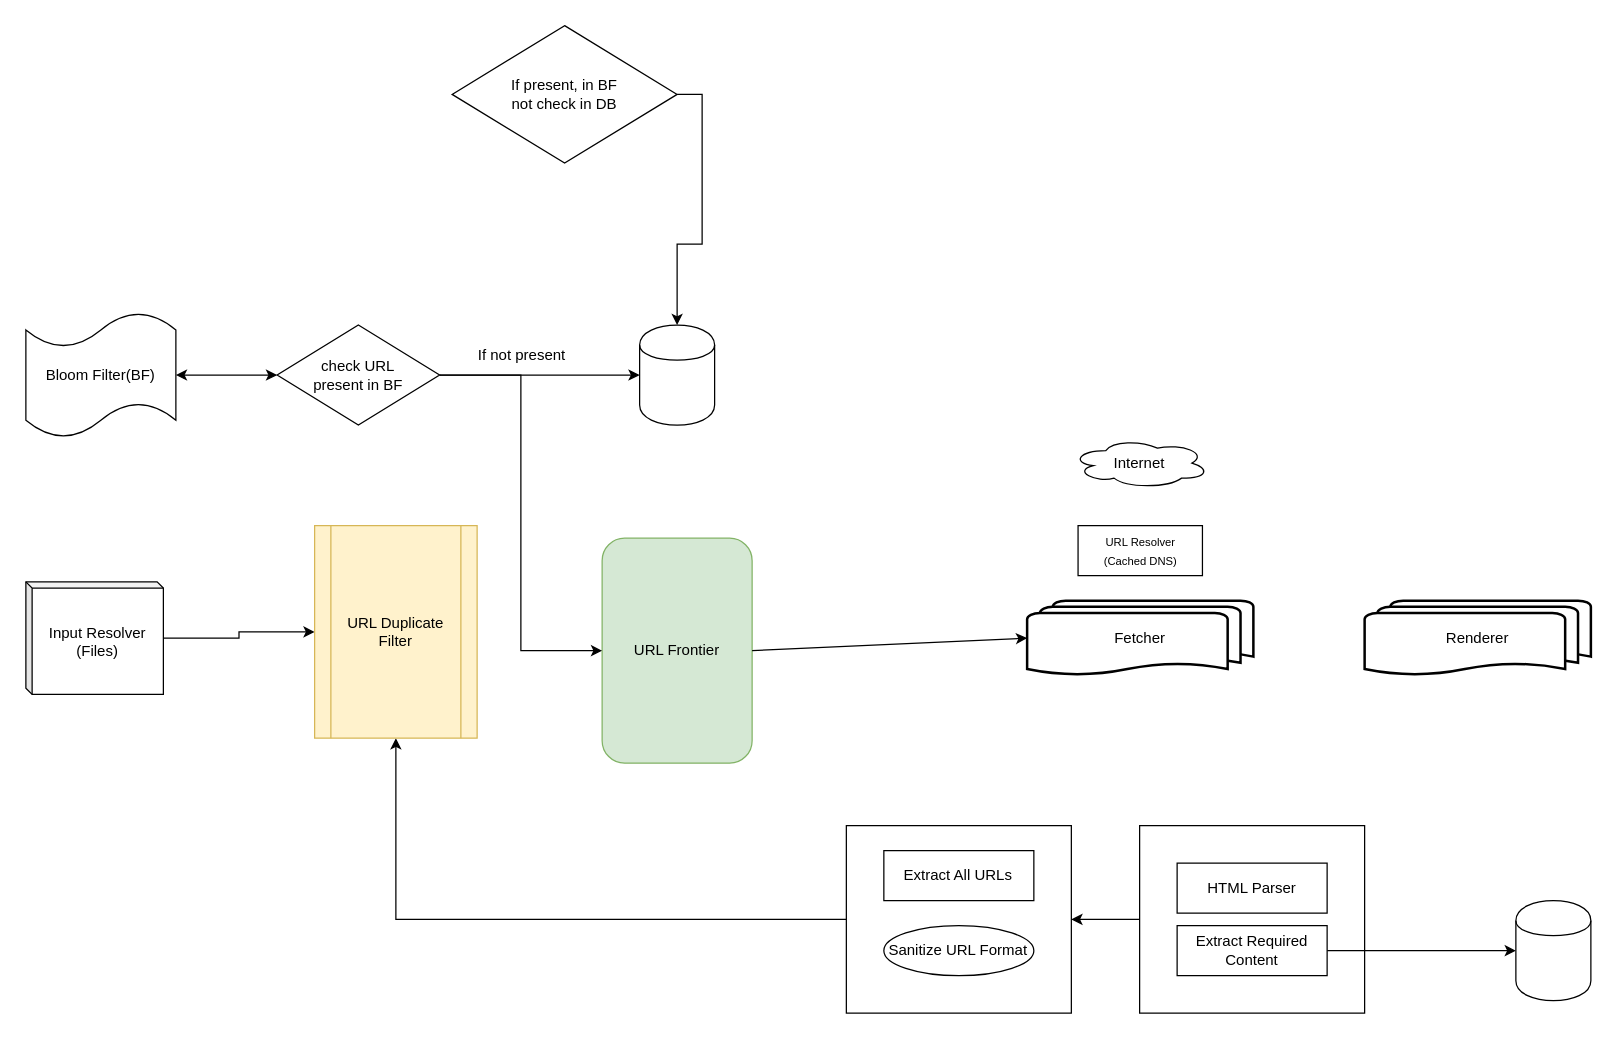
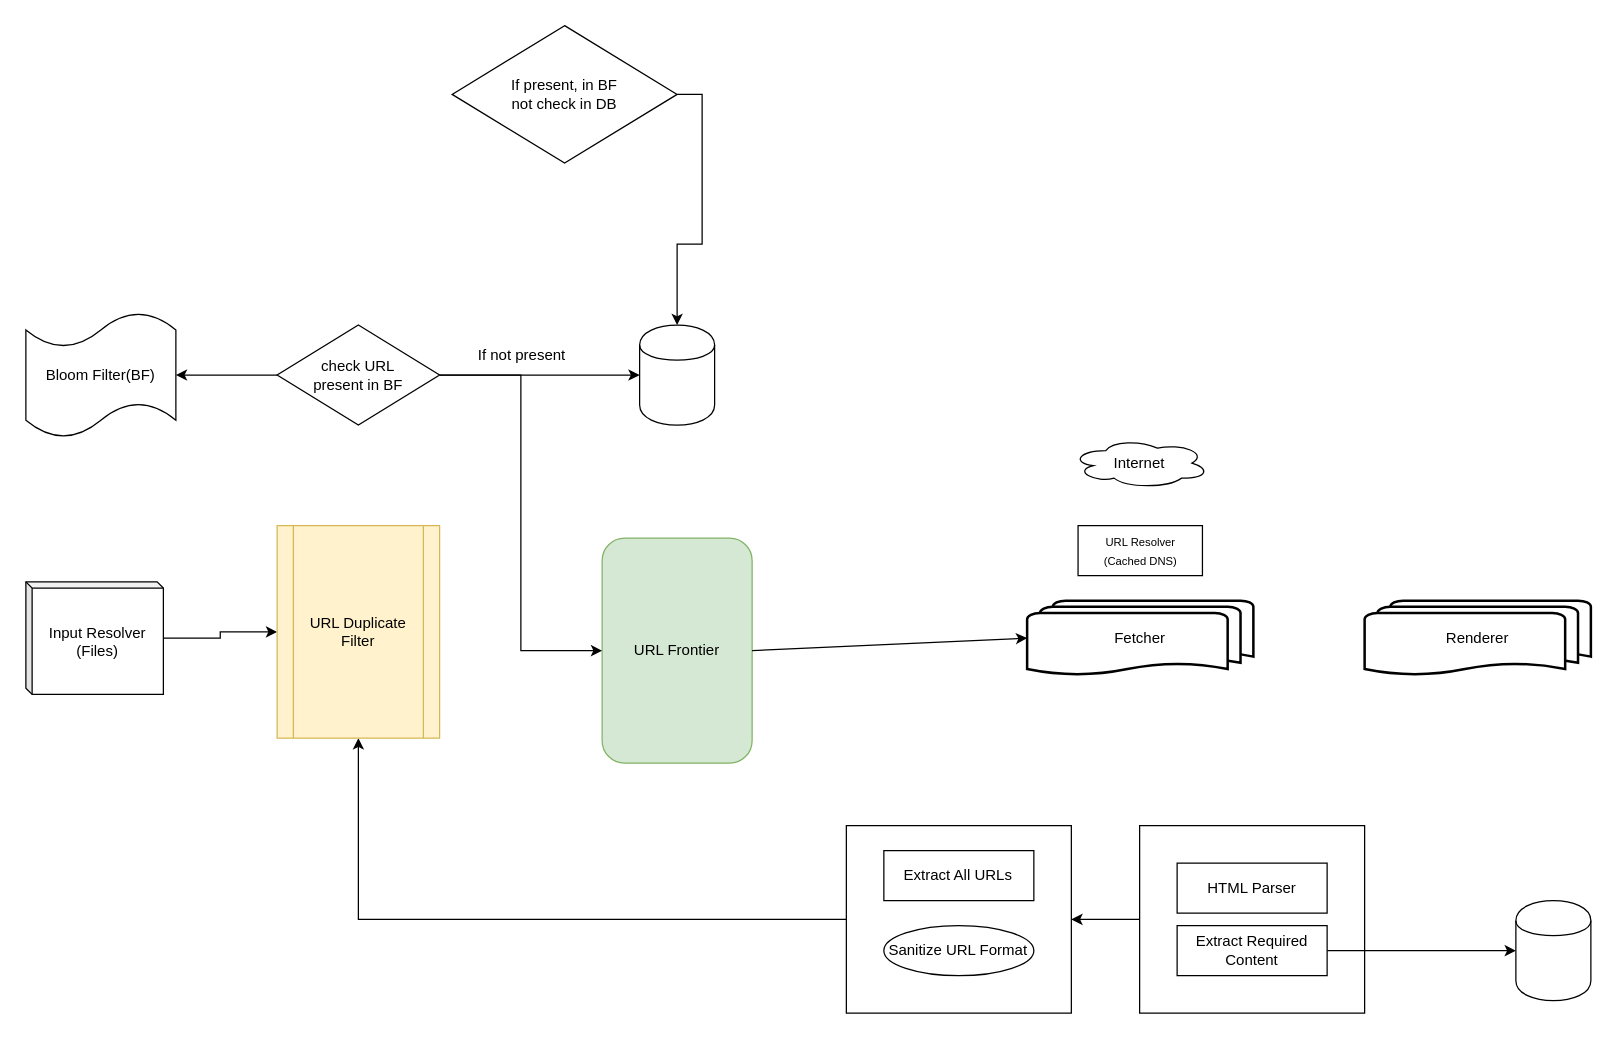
  <mxCell id="0" />
  <mxCell id="1" parent="0" />
  <mxCell id="2" style="edgeStyle=orthogonalEdgeStyle;rounded=0;orthogonalLoop=1;jettySize=auto;html=1;exitX=0;exitY=0.5;exitDx=0;exitDy=0;entryX=0.5;entryY=1;entryDx=0;entryDy=0;" edge="1" parent="1" source="3" target="19"><mxGeometry relative="1" as="geometry" /></mxCell>
  <mxCell id="3" value="" style="rounded=0;whiteSpace=wrap;html=1;" vertex="1" parent="1"><mxGeometry x="676.38" y="660" width="180" height="150" as="geometry" /></mxCell>
  <mxCell id="4" value="URL Frontier" style="rounded=1;whiteSpace=wrap;html=1;fontSize=12;glass=0;strokeWidth=1;shadow=0;fillColor=#d5e8d4;strokeColor=#82b366;" parent="1" vertex="1"><mxGeometry x="481" y="430" width="120" height="180" as="geometry" /></mxCell>
  <mxCell id="5" value="&lt;span style=&quot;white-space: normal&quot;&gt;Fetcher&lt;/span&gt;" style="strokeWidth=2;html=1;shape=mxgraph.flowchart.multi-document;whiteSpace=wrap;align=center;" vertex="1" parent="1"><mxGeometry x="821" y="480" width="181" height="60" as="geometry" /></mxCell>
  <mxCell id="6" value="" style="endArrow=classic;html=1;exitX=1;exitY=0.5;exitDx=0;exitDy=0;entryX=0;entryY=0.5;entryDx=0;entryDy=0;entryPerimeter=0;" edge="1" parent="1" source="4" target="5"><mxGeometry width="50" height="50" relative="1" as="geometry"><mxPoint x="651" y="870" as="sourcePoint" /><mxPoint x="701" y="820" as="targetPoint" /></mxGeometry></mxCell>
  <mxCell id="7" value="&lt;span style=&quot;white-space: normal&quot;&gt;Renderer&lt;/span&gt;" style="strokeWidth=2;html=1;shape=mxgraph.flowchart.multi-document;whiteSpace=wrap;align=center;" vertex="1" parent="1"><mxGeometry x="1091" y="480" width="181" height="60" as="geometry" /></mxCell>
  <mxCell id="8" value="&lt;font style=&quot;font-size: 9px&quot;&gt;URL Resolver&lt;br&gt;(Cached DNS)&lt;/font&gt;" style="rounded=0;whiteSpace=wrap;html=1;" vertex="1" parent="1"><mxGeometry x="861.75" y="420" width="99.5" height="40" as="geometry" /></mxCell>
  <mxCell id="9" value="Internet" style="ellipse;shape=cloud;whiteSpace=wrap;html=1;" vertex="1" parent="1"><mxGeometry x="856.38" y="350" width="110.25" height="40" as="geometry" /></mxCell>
  <mxCell id="10" style="edgeStyle=orthogonalEdgeStyle;rounded=0;orthogonalLoop=1;jettySize=auto;html=1;exitX=0;exitY=0.5;exitDx=0;exitDy=0;entryX=1;entryY=0.5;entryDx=0;entryDy=0;" edge="1" parent="1" source="11" target="3"><mxGeometry relative="1" as="geometry" /></mxCell>
  <mxCell id="11" value="" style="rounded=0;whiteSpace=wrap;html=1;" vertex="1" parent="1"><mxGeometry x="911" y="660" width="180" height="150" as="geometry" /></mxCell>
  <mxCell id="12" value="HTML Parser" style="rounded=0;whiteSpace=wrap;html=1;" vertex="1" parent="1"><mxGeometry x="941" y="690" width="120" height="40" as="geometry" /></mxCell>
  <mxCell id="13" value="Extract All URLs" style="rounded=0;whiteSpace=wrap;html=1;" vertex="1" parent="1"><mxGeometry x="706.38" y="680" width="120" height="40" as="geometry" /></mxCell>
  <mxCell id="14" style="edgeStyle=orthogonalEdgeStyle;rounded=0;orthogonalLoop=1;jettySize=auto;html=1;entryX=0;entryY=0.5;entryDx=0;entryDy=0;" edge="1" parent="1" source="15" target="21"><mxGeometry relative="1" as="geometry" /></mxCell>
  <mxCell id="15" value="Extract Required Content" style="rounded=0;whiteSpace=wrap;html=1;" vertex="1" parent="1"><mxGeometry x="941" y="740" width="120" height="40" as="geometry" /></mxCell>
  <mxCell id="16" value="Sanitize URL Format" style="ellipse;whiteSpace=wrap;html=1;" vertex="1" parent="1"><mxGeometry x="706.38" y="740" width="120" height="40" as="geometry" /></mxCell>
  <mxCell id="17" value="" style="edgeStyle=orthogonalEdgeStyle;rounded=0;orthogonalLoop=1;jettySize=auto;html=1;entryX=0;entryY=0.5;entryDx=0;entryDy=0;" edge="1" parent="1" source="18" target="19"><mxGeometry relative="1" as="geometry"><mxPoint x="210" y="510" as="targetPoint" /></mxGeometry></mxCell>
  <mxCell id="18" value="Input Resolver&lt;br&gt;(Files)" style="shape=cube;whiteSpace=wrap;html=1;boundedLbl=1;backgroundOutline=1;darkOpacity=0.05;darkOpacity2=0.1;size=5;" vertex="1" parent="1"><mxGeometry x="20" y="465" width="110" height="90" as="geometry" /></mxCell>
- <mxCell id="19" value="URL Duplicate Filter" style="shape=process;whiteSpace=wrap;html=1;backgroundOutline=1;fillColor=#fff2cc;strokeColor=#d6b656;" vertex="1" parent="1"><mxGeometry x="251" y="420" width="130" height="170" as="geometry" /></mxCell>
+ <mxCell id="19" value="URL Duplicate Filter" style="shape=process;whiteSpace=wrap;html=1;backgroundOutline=1;fillColor=#fff2cc;strokeColor=#d6b656;" vertex="1" parent="1"><mxGeometry x="221" y="420" width="130" height="170" as="geometry" /></mxCell>
  <mxCell id="20" value="" style="shape=cylinder;whiteSpace=wrap;html=1;boundedLbl=1;backgroundOutline=1;" vertex="1" parent="1"><mxGeometry x="511" y="259.57" width="60" height="80" as="geometry" /></mxCell>
  <mxCell id="21" value="" style="shape=cylinder;whiteSpace=wrap;html=1;boundedLbl=1;backgroundOutline=1;" vertex="1" parent="1"><mxGeometry x="1212" y="720" width="60" height="80" as="geometry" /></mxCell>
  <mxCell id="22" value="&lt;span style=&quot;white-space: normal&quot;&gt;Bloom Filter(BF)&lt;/span&gt;" style="shape=tape;whiteSpace=wrap;html=1;size=0.277;" vertex="1" parent="1"><mxGeometry x="20" y="249.57" width="120" height="100" as="geometry" /></mxCell>
  <mxCell id="23" style="edgeStyle=orthogonalEdgeStyle;rounded=0;orthogonalLoop=1;jettySize=auto;html=1;exitX=1;exitY=0.5;exitDx=0;exitDy=0;entryX=0.5;entryY=0;entryDx=0;entryDy=0;" edge="1" parent="1" source="24" target="20"><mxGeometry relative="1" as="geometry" /></mxCell>
  <mxCell id="24" value="&lt;span style=&quot;white-space: normal&quot;&gt;If present, in BF&lt;br&gt;not check in DB&lt;br&gt;&lt;/span&gt;" style="rhombus;whiteSpace=wrap;html=1;" vertex="1" parent="1"><mxGeometry x="361" y="20" width="180" height="110" as="geometry" /></mxCell>
  <mxCell id="25" style="edgeStyle=orthogonalEdgeStyle;rounded=0;orthogonalLoop=1;jettySize=auto;html=1;exitX=1;exitY=0.5;exitDx=0;exitDy=0;entryX=0;entryY=0.5;entryDx=0;entryDy=0;" edge="1" parent="1" source="27" target="20"><mxGeometry relative="1" as="geometry" /></mxCell>
  <mxCell id="26" style="edgeStyle=orthogonalEdgeStyle;rounded=0;orthogonalLoop=1;jettySize=auto;html=1;exitX=1;exitY=0.5;exitDx=0;exitDy=0;entryX=0;entryY=0.5;entryDx=0;entryDy=0;" edge="1" parent="1" source="27" target="4"><mxGeometry relative="1" as="geometry" /></mxCell>
  <mxCell id="27" value="check URL &lt;br&gt;present in BF" style="rhombus;whiteSpace=wrap;html=1;" vertex="1" parent="1"><mxGeometry x="221" y="259.57" width="130" height="80" as="geometry" /></mxCell>
- <mxCell id="28" value="" style="endArrow=classic;startArrow=classic;html=1;exitX=1;exitY=0.5;exitDx=0;exitDy=0;exitPerimeter=0;entryX=0;entryY=0.5;entryDx=0;entryDy=0;" edge="1" parent="1" source="22" target="27"><mxGeometry width="50" height="50" relative="1" as="geometry"><mxPoint x="171" y="330" as="sourcePoint" /><mxPoint x="221" y="280" as="targetPoint" /></mxGeometry></mxCell>
+ <mxCell id="28" value="" style="endArrow=none;startArrow=classic;html=1;exitX=1;exitY=0.5;exitDx=0;exitDy=0;exitPerimeter=0;entryX=0;entryY=0.5;entryDx=0;entryDy=0;" edge="1" parent="1" source="22" target="27"><mxGeometry width="50" height="50" relative="1" as="geometry"><mxPoint x="171" y="330" as="sourcePoint" /><mxPoint x="221" y="280" as="targetPoint" /></mxGeometry></mxCell>
  <mxCell id="29" value="If not present" style="text;html=1;strokeColor=none;fillColor=none;align=center;verticalAlign=middle;whiteSpace=wrap;rounded=0;" vertex="1" parent="1"><mxGeometry x="372" y="274" width="90" height="20" as="geometry" /></mxCell>
